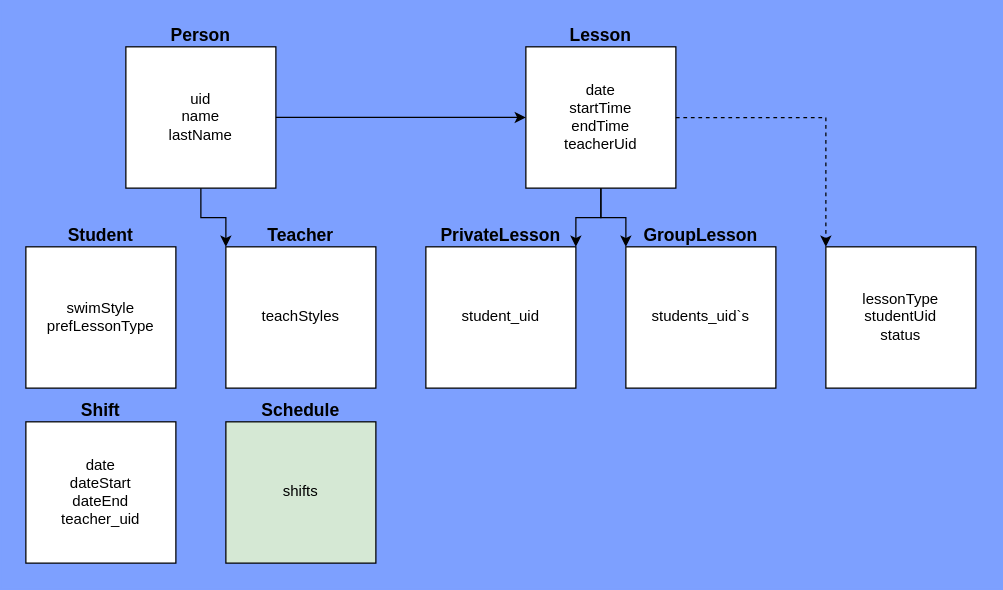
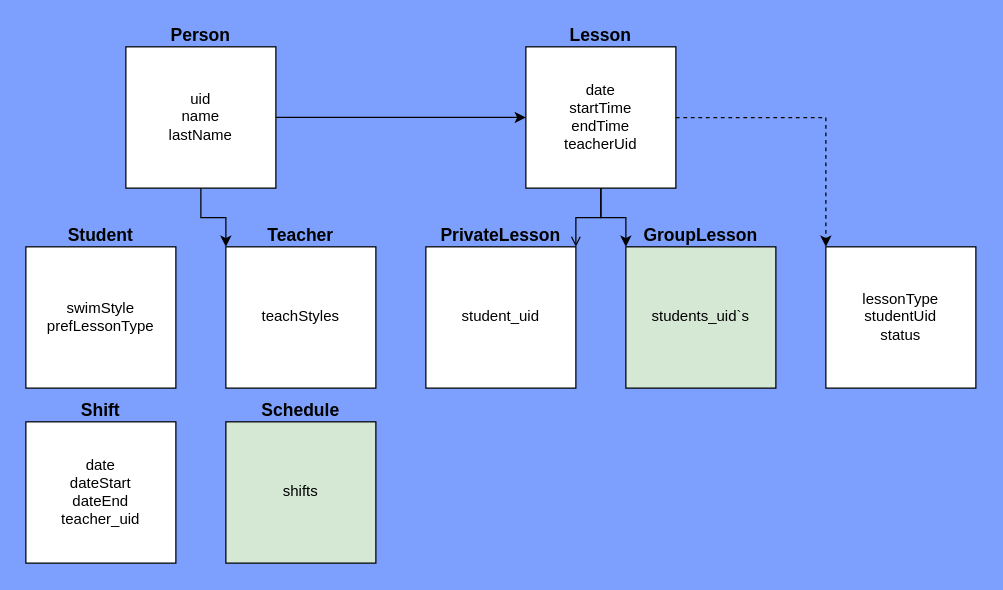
  <mxCell id="0" />
  <mxCell id="1" parent="0" />
  <mxCell id="2" value="" style="group" parent="1" vertex="1" connectable="0"><mxGeometry x="20" y="180" width="120" height="130" as="geometry" /></mxCell>
  <mxCell id="3" value="swimStyle&lt;br&gt;prefLessonType" style="rounded=0;whiteSpace=wrap;html=1;" parent="2" vertex="1"><mxGeometry y="16.957" width="120" height="113.043" as="geometry" /></mxCell>
  <mxCell id="4" value="&lt;b&gt;&lt;font style=&quot;font-size: 14px;&quot;&gt;Student&lt;/font&gt;&lt;/b&gt;" style="text;html=1;strokeColor=none;fillColor=none;align=center;verticalAlign=middle;whiteSpace=wrap;rounded=0;" parent="2" vertex="1"><mxGeometry x="30" width="60" height="16.957" as="geometry" /></mxCell>
  <mxCell id="5" value="" style="group" parent="1" vertex="1" connectable="0"><mxGeometry x="180" y="180" width="120" height="130" as="geometry" /></mxCell>
  <mxCell id="6" value="teachStyles" style="rounded=0;whiteSpace=wrap;html=1;" parent="5" vertex="1"><mxGeometry y="16.957" width="120" height="113.043" as="geometry" /></mxCell>
  <mxCell id="7" value="&lt;b&gt;&lt;font style=&quot;font-size: 14px;&quot;&gt;Teacher&lt;/font&gt;&lt;/b&gt;" style="text;html=1;strokeColor=none;fillColor=none;align=center;verticalAlign=middle;whiteSpace=wrap;rounded=0;" parent="5" vertex="1"><mxGeometry x="30" width="60" height="16.957" as="geometry" /></mxCell>
  <mxCell id="8" value="" style="group" parent="1" vertex="1" connectable="0"><mxGeometry x="20" y="320" width="120" height="130" as="geometry" /></mxCell>
  <mxCell id="9" value="date&lt;br&gt;dateStart&lt;br&gt;dateEnd&lt;br&gt;teacher_uid" style="rounded=0;whiteSpace=wrap;html=1;" parent="8" vertex="1"><mxGeometry y="16.957" width="120" height="113.043" as="geometry" /></mxCell>
  <mxCell id="10" value="&lt;b&gt;&lt;font style=&quot;font-size: 14px;&quot;&gt;Shift&lt;/font&gt;&lt;/b&gt;" style="text;html=1;strokeColor=none;fillColor=none;align=center;verticalAlign=middle;whiteSpace=wrap;rounded=0;" parent="8" vertex="1"><mxGeometry x="30" width="60" height="16.957" as="geometry" /></mxCell>
  <mxCell id="11" value="" style="group" parent="1" vertex="1" connectable="0"><mxGeometry x="420" y="20" width="120" height="130" as="geometry" /></mxCell>
  <mxCell id="12" value="date&lt;br&gt;startTime&lt;br&gt;endTime&lt;br&gt;teacherUid" style="rounded=0;whiteSpace=wrap;html=1;" parent="11" vertex="1"><mxGeometry y="16.957" width="120" height="113.043" as="geometry" /></mxCell>
  <mxCell id="13" value="&lt;b&gt;&lt;font style=&quot;font-size: 14px;&quot;&gt;Lesson&lt;/font&gt;&lt;/b&gt;" style="text;html=1;strokeColor=none;fillColor=none;align=center;verticalAlign=middle;whiteSpace=wrap;rounded=0;" parent="11" vertex="1"><mxGeometry x="30" width="60" height="16.957" as="geometry" /></mxCell>
  <mxCell id="14" value="" style="group" parent="1" vertex="1" connectable="0"><mxGeometry x="340" y="180" width="120" height="130" as="geometry" /></mxCell>
  <mxCell id="15" value="student_uid" style="rounded=0;whiteSpace=wrap;html=1;" parent="14" vertex="1"><mxGeometry y="16.957" width="120" height="113.043" as="geometry" /></mxCell>
  <mxCell id="16" value="&lt;b&gt;&lt;font style=&quot;font-size: 14px;&quot;&gt;Private&lt;/font&gt;&lt;/b&gt;&lt;b&gt;&lt;font style=&quot;font-size: 14px;&quot;&gt;Lesson&lt;br&gt;&lt;/font&gt;&lt;/b&gt;" style="text;html=1;strokeColor=none;fillColor=none;align=center;verticalAlign=middle;whiteSpace=wrap;rounded=0;" parent="14" vertex="1"><mxGeometry x="30" width="60" height="16.957" as="geometry" /></mxCell>
  <mxCell id="17" value="" style="group" parent="1" vertex="1" connectable="0"><mxGeometry x="500" y="180" width="120" height="130" as="geometry" /></mxCell>
- <mxCell id="18" value="students_uid`s" style="rounded=0;whiteSpace=wrap;html=1;" parent="17" vertex="1"><mxGeometry y="16.957" width="120" height="113.043" as="geometry" /></mxCell>
+ <mxCell id="18" value="students_uid`s" style="rounded=0;whiteSpace=wrap;html=1;fillColor=#d5e8d4;" parent="17" vertex="1"><mxGeometry y="16.957" width="120" height="113.043" as="geometry" /></mxCell>
  <mxCell id="19" value="&lt;b&gt;&lt;font style=&quot;font-size: 14px;&quot;&gt;Group&lt;/font&gt;&lt;/b&gt;&lt;b&gt;&lt;font style=&quot;font-size: 14px;&quot;&gt;Lesson&lt;br&gt;&lt;/font&gt;&lt;/b&gt;" style="text;html=1;strokeColor=none;fillColor=none;align=center;verticalAlign=middle;whiteSpace=wrap;rounded=0;" parent="17" vertex="1"><mxGeometry x="30" width="60" height="16.957" as="geometry" /></mxCell>
  <mxCell id="20" value="" style="group" parent="1" vertex="1" connectable="0"><mxGeometry x="180" y="320" width="120" height="130" as="geometry" /></mxCell>
  <mxCell id="21" value="shifts" style="rounded=0;whiteSpace=wrap;html=1;fillColor=#d5e8d4;" parent="20" vertex="1"><mxGeometry y="16.957" width="120" height="113.043" as="geometry" /></mxCell>
  <mxCell id="22" value="&lt;b&gt;&lt;font style=&quot;font-size: 14px;&quot;&gt;Schedule&lt;/font&gt;&lt;/b&gt;" style="text;html=1;strokeColor=none;fillColor=none;align=center;verticalAlign=middle;whiteSpace=wrap;rounded=0;" parent="20" vertex="1"><mxGeometry x="30" width="60" height="16.957" as="geometry" /></mxCell>
  <mxCell id="23" value="" style="group" parent="1" vertex="1" connectable="0"><mxGeometry x="100" y="20" width="120" height="130" as="geometry" /></mxCell>
  <mxCell id="24" value="uid&lt;br&gt;name&lt;br&gt;lastName" style="rounded=0;whiteSpace=wrap;html=1;" parent="23" vertex="1"><mxGeometry y="16.957" width="120" height="113.043" as="geometry" /></mxCell>
  <mxCell id="25" value="&lt;b&gt;&lt;font style=&quot;font-size: 14px;&quot;&gt;Person&lt;/font&gt;&lt;/b&gt;" style="text;html=1;strokeColor=none;fillColor=none;align=center;verticalAlign=middle;whiteSpace=wrap;rounded=0;" parent="23" vertex="1"><mxGeometry x="30" width="60" height="16.957" as="geometry" /></mxCell>
  <mxCell id="26" style="edgeStyle=orthogonalEdgeStyle;rounded=0;orthogonalLoop=1;jettySize=auto;html=1;" parent="1" source="24" target="12" edge="1"><mxGeometry relative="1" as="geometry" /></mxCell>
  <mxCell id="27" style="edgeStyle=orthogonalEdgeStyle;rounded=0;orthogonalLoop=1;jettySize=auto;html=1;entryX=0;entryY=0;entryDx=0;entryDy=0;" parent="1" source="24" target="6" edge="1"><mxGeometry relative="1" as="geometry" /></mxCell>
- <mxCell id="28" style="edgeStyle=orthogonalEdgeStyle;rounded=0;orthogonalLoop=1;jettySize=auto;html=1;entryX=1;entryY=0;entryDx=0;entryDy=0;" parent="1" source="12" target="15" edge="1"><mxGeometry relative="1" as="geometry" /></mxCell>
+ <mxCell id="28" style="edgeStyle=orthogonalEdgeStyle;rounded=0;orthogonalLoop=1;jettySize=auto;html=1;entryX=1;entryY=0;entryDx=0;entryDy=0;endArrow=open;" parent="1" source="12" target="15" edge="1"><mxGeometry relative="1" as="geometry" /></mxCell>
  <mxCell id="29" style="edgeStyle=orthogonalEdgeStyle;rounded=0;orthogonalLoop=1;jettySize=auto;html=1;entryX=0;entryY=0;entryDx=0;entryDy=0;" parent="1" source="12" target="18" edge="1"><mxGeometry relative="1" as="geometry" /></mxCell>
  <mxCell id="30" value="" style="group" vertex="1" connectable="0" parent="1"><mxGeometry x="660" y="180" width="120" height="130" as="geometry" /></mxCell>
  <mxCell id="31" value="lessonType&lt;br&gt;studentUid&lt;br&gt;status" style="rounded=0;whiteSpace=wrap;html=1;" vertex="1" parent="30"><mxGeometry y="16.957" width="120" height="113.043" as="geometry" /></mxCell>
  <mxCell id="32" style="edgeStyle=orthogonalEdgeStyle;rounded=0;orthogonalLoop=1;jettySize=auto;html=1;entryX=0;entryY=0;entryDx=0;entryDy=0;dashed=1;" edge="1" parent="1" source="12" target="31"><mxGeometry relative="1" as="geometry" /></mxCell>
